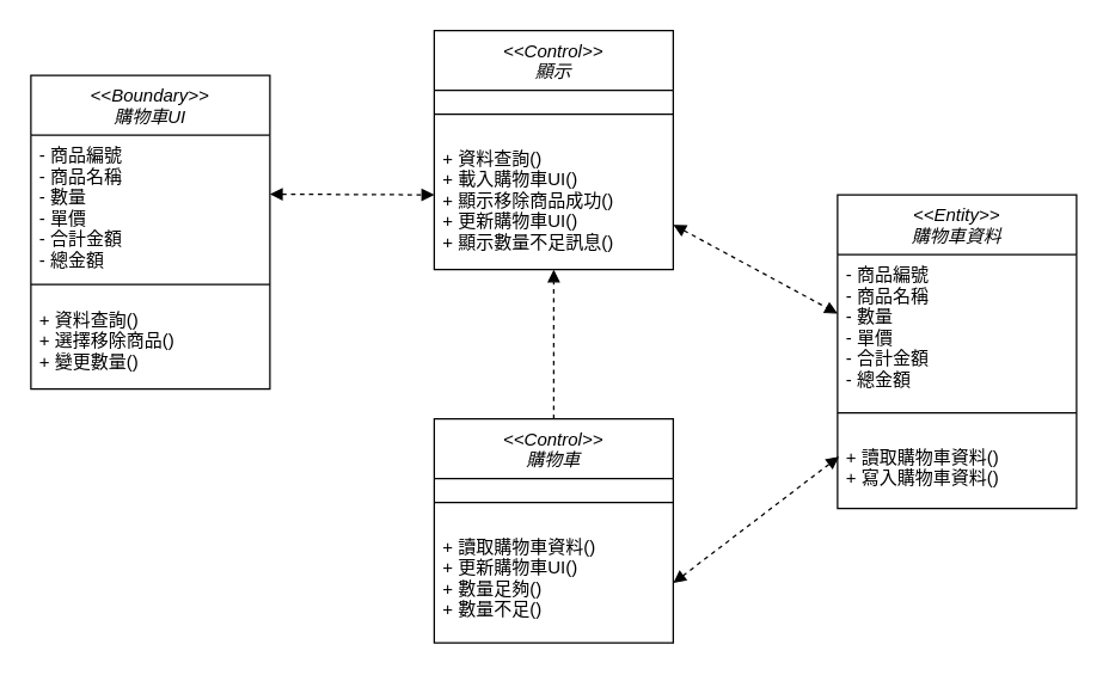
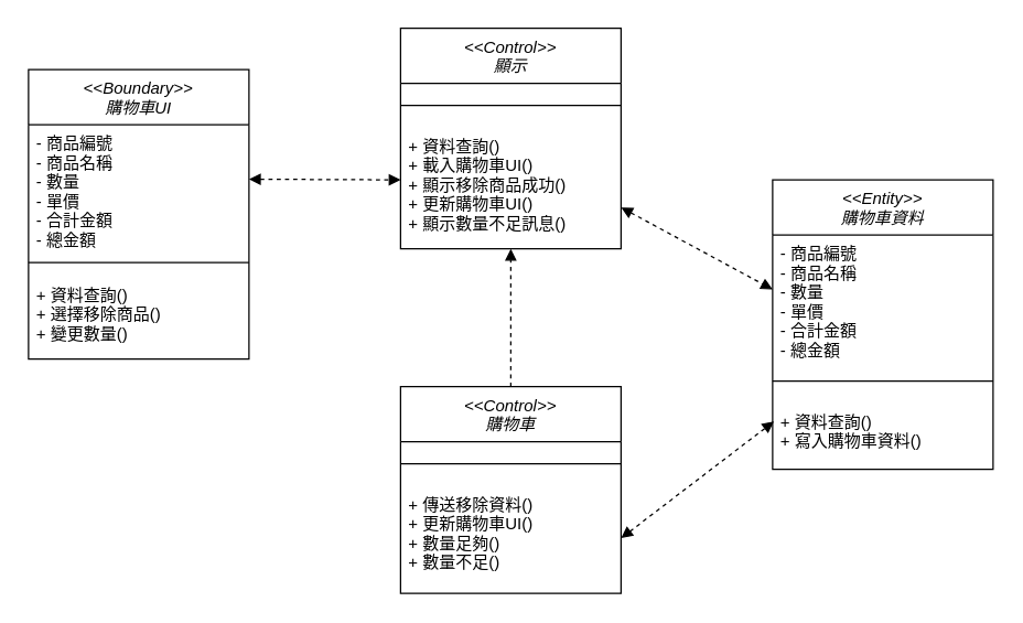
  <mxCell id="0" />
  <mxCell id="1" parent="0" />
  <mxCell id="2" value="&lt;&lt;Boundary&gt;&gt;&#10;購物車UI" style="swimlane;fontStyle=2;align=center;verticalAlign=top;childLayout=stackLayout;horizontal=1;startSize=40;horizontalStack=0;resizeParent=1;resizeLast=0;collapsible=1;marginBottom=0;rounded=0;shadow=0;strokeWidth=1;" parent="1" vertex="1"><mxGeometry x="20" y="50" width="160" height="210" as="geometry"><mxRectangle x="230" y="140" width="160" height="26" as="alternateBounds" /></mxGeometry></mxCell>
  <mxCell id="3" value="- 商品編號&#10;- 商品名稱&#10;- 數量&#10;- 單價&#10;- 合計金額&#10;- 總金額" style="text;align=left;verticalAlign=top;spacingLeft=4;spacingRight=4;overflow=hidden;rotatable=0;points=[[0,0.5],[1,0.5]];portConstraint=eastwest;rounded=0;shadow=0;html=0;" parent="2" vertex="1"><mxGeometry y="40" width="160" height="90" as="geometry" /></mxCell>
  <mxCell id="4" value="" style="line;html=1;strokeWidth=1;align=left;verticalAlign=middle;spacingTop=-1;spacingLeft=3;spacingRight=3;rotatable=0;labelPosition=right;points=[];portConstraint=eastwest;" parent="2" vertex="1"><mxGeometry y="130" width="160" height="20" as="geometry" /></mxCell>
  <mxCell id="5" value="+ 資料查詢()&#10;+ 選擇移除商品()&#10;+ 變更數量()&#10;" style="text;align=left;verticalAlign=top;spacingLeft=4;spacingRight=4;overflow=hidden;rotatable=0;points=[[0,0.5],[1,0.5]];portConstraint=eastwest;rounded=0;shadow=0;html=0;" parent="2" vertex="1"><mxGeometry y="150" width="160" height="60" as="geometry" /></mxCell>
  <mxCell id="6" value="&lt;&lt;Control&gt;&gt;&#10;顯示" style="swimlane;fontStyle=2;align=center;verticalAlign=top;childLayout=stackLayout;horizontal=1;startSize=40;horizontalStack=0;resizeParent=1;resizeLast=0;collapsible=1;marginBottom=0;rounded=0;shadow=0;strokeWidth=1;" parent="1" vertex="1"><mxGeometry x="290" y="20" width="160" height="160" as="geometry"><mxRectangle x="230" y="140" width="160" height="26" as="alternateBounds" /></mxGeometry></mxCell>
  <mxCell id="7" value="" style="line;html=1;strokeWidth=1;align=left;verticalAlign=middle;spacingTop=-1;spacingLeft=3;spacingRight=3;rotatable=0;labelPosition=right;points=[];portConstraint=eastwest;" parent="6" vertex="1"><mxGeometry y="40" width="160" height="32" as="geometry" /></mxCell>
  <mxCell id="8" value="+ 資料查詢()&#10;+ 載入購物車UI()&#10;+ 顯示移除商品成功()&#10;+ 更新購物車UI()&#10;+ 顯示數量不足訊息()" style="text;align=left;verticalAlign=top;spacingLeft=4;spacingRight=4;overflow=hidden;rotatable=0;points=[[0,0.5],[1,0.5]];portConstraint=eastwest;rounded=0;shadow=0;html=0;" parent="6" vertex="1"><mxGeometry y="72" width="160" height="88" as="geometry" /></mxCell>
  <mxCell id="9" value="&lt;&lt;Control&gt;&gt;&#10;購物車" style="swimlane;fontStyle=2;align=center;verticalAlign=top;childLayout=stackLayout;horizontal=1;startSize=40;horizontalStack=0;resizeParent=1;resizeLast=0;collapsible=1;marginBottom=0;rounded=0;shadow=0;strokeWidth=1;" parent="1" vertex="1"><mxGeometry x="290" y="280" width="160" height="150" as="geometry"><mxRectangle x="230" y="140" width="160" height="26" as="alternateBounds" /></mxGeometry></mxCell>
  <mxCell id="10" value="" style="line;html=1;strokeWidth=1;align=left;verticalAlign=middle;spacingTop=-1;spacingLeft=3;spacingRight=3;rotatable=0;labelPosition=right;points=[];portConstraint=eastwest;" parent="9" vertex="1"><mxGeometry y="40" width="160" height="32" as="geometry" /></mxCell>
- <mxCell id="11" value="+ 讀取購物車資料()&#10;+ 更新購物車UI()&#10;+ 數量足夠()&#10;+ 數量不足()" style="text;align=left;verticalAlign=top;spacingLeft=4;spacingRight=4;overflow=hidden;rotatable=0;points=[[0,0.5],[1,0.5]];portConstraint=eastwest;rounded=0;shadow=0;html=0;" parent="9" vertex="1"><mxGeometry y="72" width="160" height="78" as="geometry" /></mxCell>
+ <mxCell id="11" value="+ 傳送移除資料()&#10;+ 更新購物車UI()&#10;+ 數量足夠()&#10;+ 數量不足()" style="text;align=left;verticalAlign=top;spacingLeft=4;spacingRight=4;overflow=hidden;rotatable=0;points=[[0,0.5],[1,0.5]];portConstraint=eastwest;rounded=0;shadow=0;html=0;" parent="9" vertex="1"><mxGeometry y="72" width="160" height="78" as="geometry" /></mxCell>
  <mxCell id="12" value="&lt;&lt;Entity&gt;&gt;&#10;購物車資料" style="swimlane;fontStyle=2;align=center;verticalAlign=top;childLayout=stackLayout;horizontal=1;startSize=40;horizontalStack=0;resizeParent=1;resizeLast=0;collapsible=1;marginBottom=0;rounded=0;shadow=0;strokeWidth=1;" parent="1" vertex="1"><mxGeometry x="560" y="130" width="160" height="210" as="geometry"><mxRectangle x="230" y="140" width="160" height="26" as="alternateBounds" /></mxGeometry></mxCell>
  <mxCell id="13" value="- 商品編號&#10;- 商品名稱&#10;- 數量&#10;- 單價&#10;- 合計金額&#10;- 總金額" style="text;align=left;verticalAlign=top;spacingLeft=4;spacingRight=4;overflow=hidden;rotatable=0;points=[[0,0.5],[1,0.5]];portConstraint=eastwest;rounded=0;shadow=0;html=0;" parent="12" vertex="1"><mxGeometry y="40" width="160" height="90" as="geometry" /></mxCell>
  <mxCell id="14" value="" style="line;html=1;strokeWidth=1;align=left;verticalAlign=middle;spacingTop=-1;spacingLeft=3;spacingRight=3;rotatable=0;labelPosition=right;points=[];portConstraint=eastwest;" parent="12" vertex="1"><mxGeometry y="130" width="160" height="32" as="geometry" /></mxCell>
- <mxCell id="15" value="+ 讀取購物車資料()&#10;+ 寫入購物車資料()" style="text;align=left;verticalAlign=top;spacingLeft=4;spacingRight=4;overflow=hidden;rotatable=0;points=[[0,0.5],[1,0.5]];portConstraint=eastwest;rounded=0;shadow=0;html=0;" parent="12" vertex="1"><mxGeometry y="162" width="160" height="48" as="geometry" /></mxCell>
+ <mxCell id="15" value="+ 資料查詢()&#10;+ 寫入購物車資料()" style="text;align=left;verticalAlign=top;spacingLeft=4;spacingRight=4;overflow=hidden;rotatable=0;points=[[0,0.5],[1,0.5]];portConstraint=eastwest;rounded=0;shadow=0;html=0;" parent="12" vertex="1"><mxGeometry y="162" width="160" height="48" as="geometry" /></mxCell>
  <mxCell id="16" value="" style="endArrow=block;startArrow=block;endFill=1;startFill=1;html=1;rounded=0;exitX=1;exitY=0.5;exitDx=0;exitDy=0;dashed=1;" parent="1" edge="1"><mxGeometry width="160" relative="1" as="geometry"><mxPoint x="180" y="129.5" as="sourcePoint" /><mxPoint x="290" y="130" as="targetPoint" /></mxGeometry></mxCell>
  <mxCell id="17" value="" style="endArrow=block;startArrow=none;endFill=1;startFill=0;html=1;rounded=0;dashed=1;exitX=0.5;exitY=0;exitDx=0;exitDy=0;entryX=0.5;entryY=1;entryDx=0;entryDy=0;" parent="1" source="9" edge="1" target="6"><mxGeometry width="160" relative="1" as="geometry"><mxPoint x="370" y="260" as="sourcePoint" /><mxPoint x="369.5" y="200" as="targetPoint" /></mxGeometry></mxCell>
  <mxCell id="18" value="" style="endArrow=block;startArrow=block;endFill=1;startFill=1;html=1;rounded=0;exitX=1;exitY=0.5;exitDx=0;exitDy=0;dashed=1;entryX=0;entryY=0.838;entryDx=0;entryDy=0;entryPerimeter=0;" parent="1" edge="1"><mxGeometry width="160" relative="1" as="geometry"><mxPoint x="450" y="150" as="sourcePoint" /><mxPoint x="560" y="209.5" as="targetPoint" /></mxGeometry></mxCell>
  <mxCell id="19" value="" style="endArrow=block;startArrow=block;endFill=1;startFill=1;html=1;rounded=0;exitX=1;exitY=0.5;exitDx=0;exitDy=0;dashed=1;entryX=0.006;entryY=0.276;entryDx=0;entryDy=0;entryPerimeter=0;" parent="1" target="15" edge="1"><mxGeometry width="160" relative="1" as="geometry"><mxPoint x="450" y="390" as="sourcePoint" /><mxPoint x="560" y="449.5" as="targetPoint" /></mxGeometry></mxCell>
